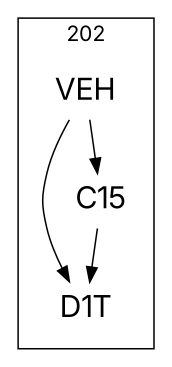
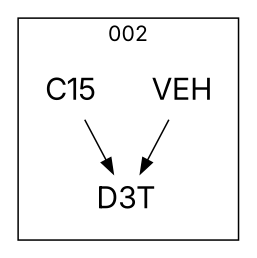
  strict digraph {
    fontname=Inter
    node [fontname=Inter fontsize=20 shape=plaintext]
    edge [fontname=Inter]
    n1 [label=VEH]
-   n2 [label=D1T]
+   n2 [label=D3T]
    n3 [label=C15]
    subgraph cluster_1 {
-     label=202
+     label=002
      labeldoc=t
      n1
      n2
      n3
    }
    n1 -> n2
-   n1 -> n3
    n3 -> n2
  }
